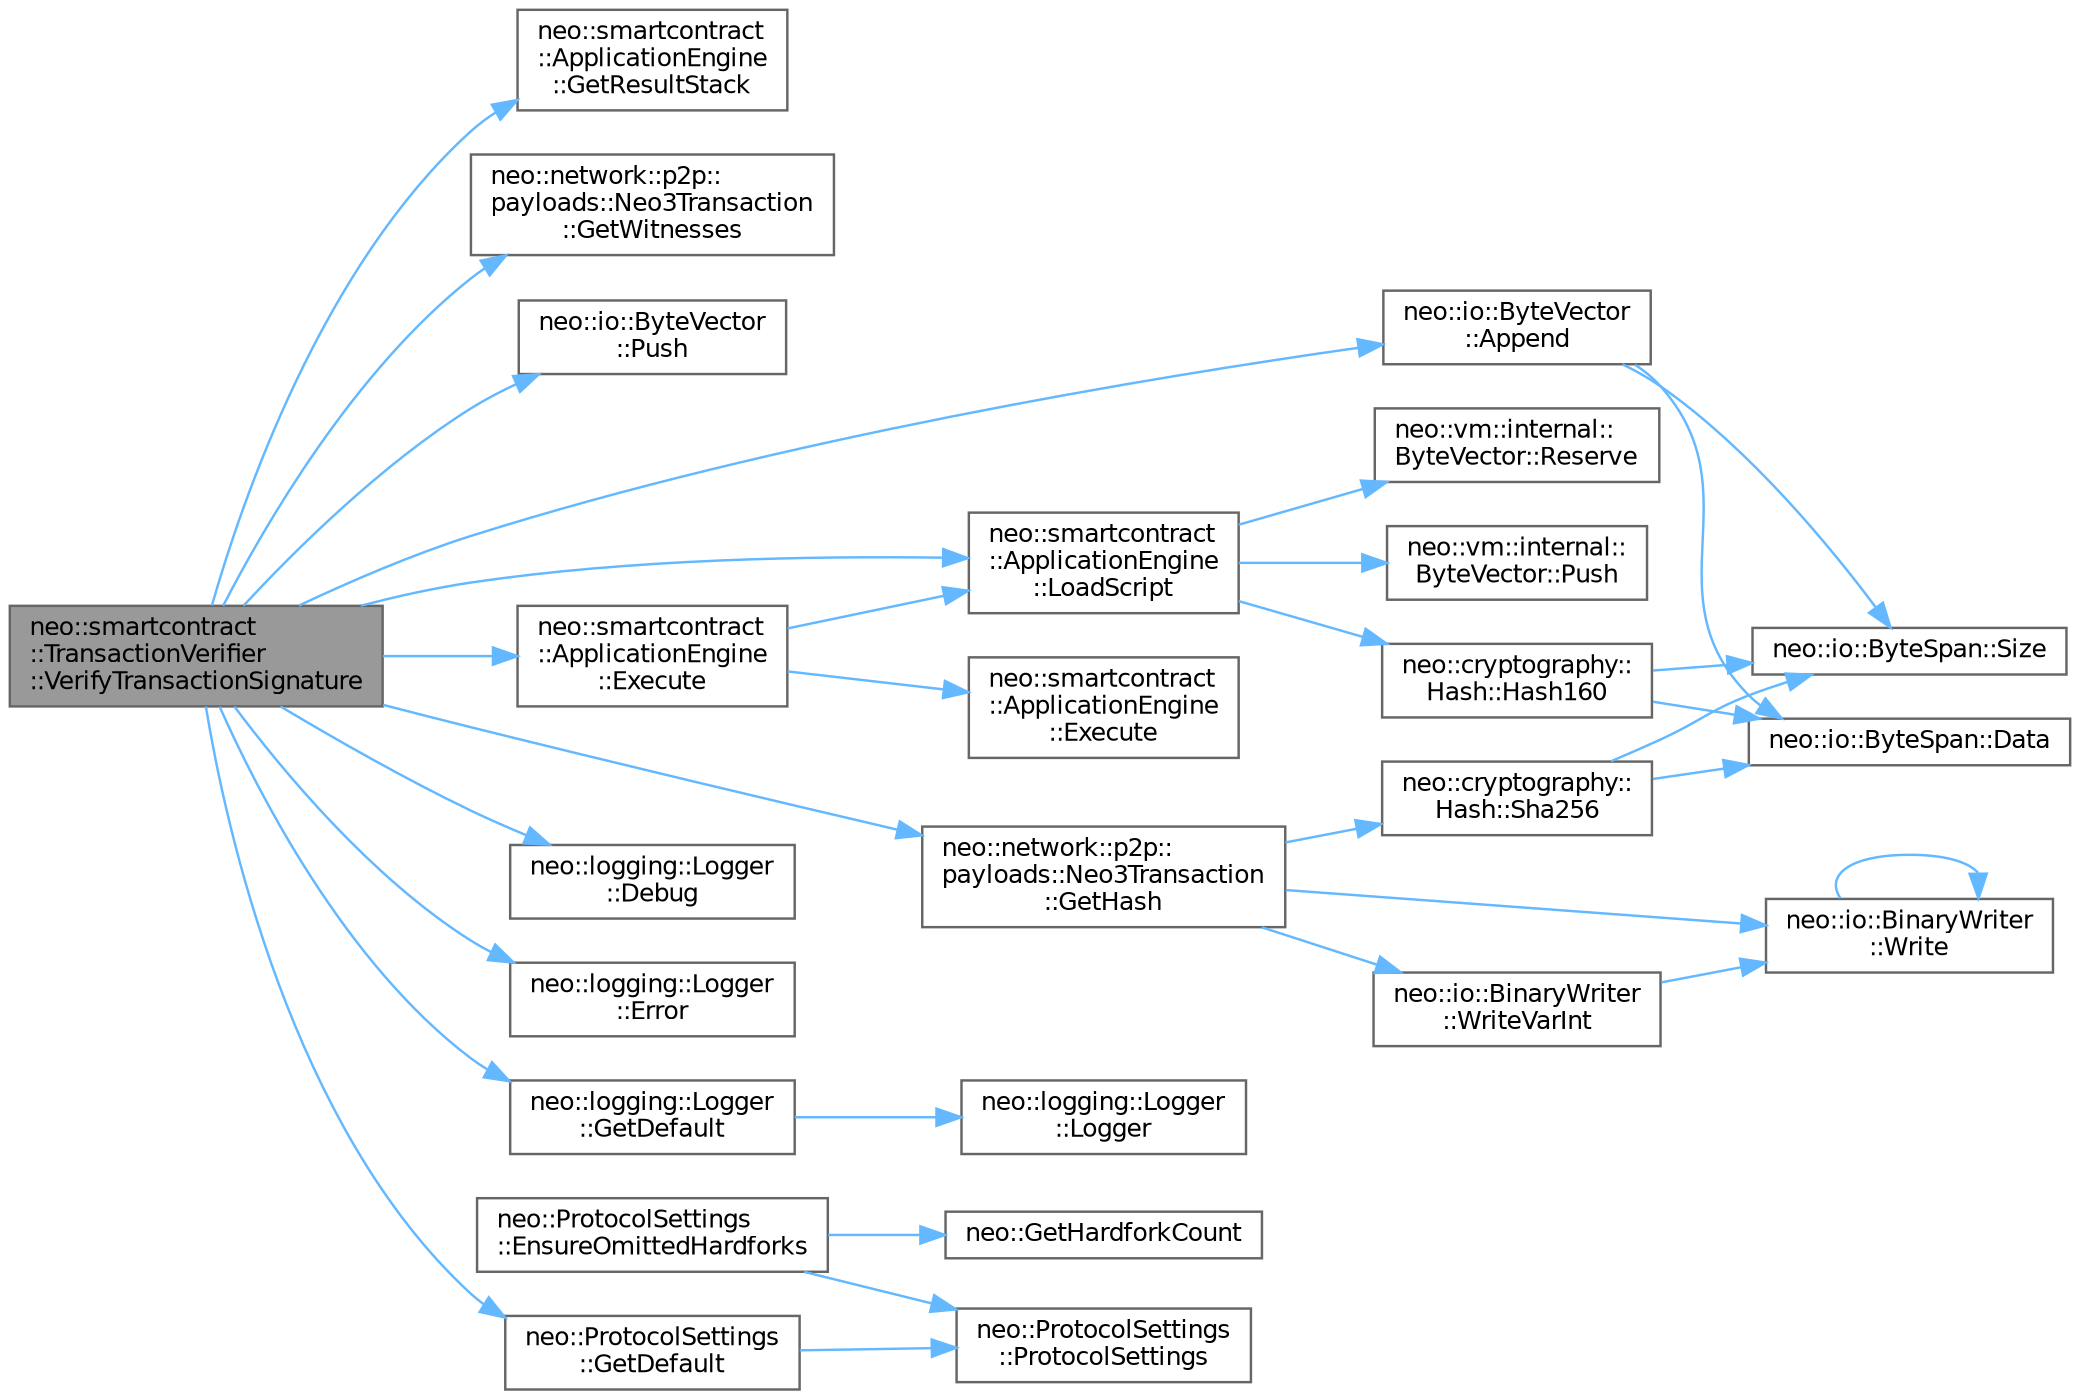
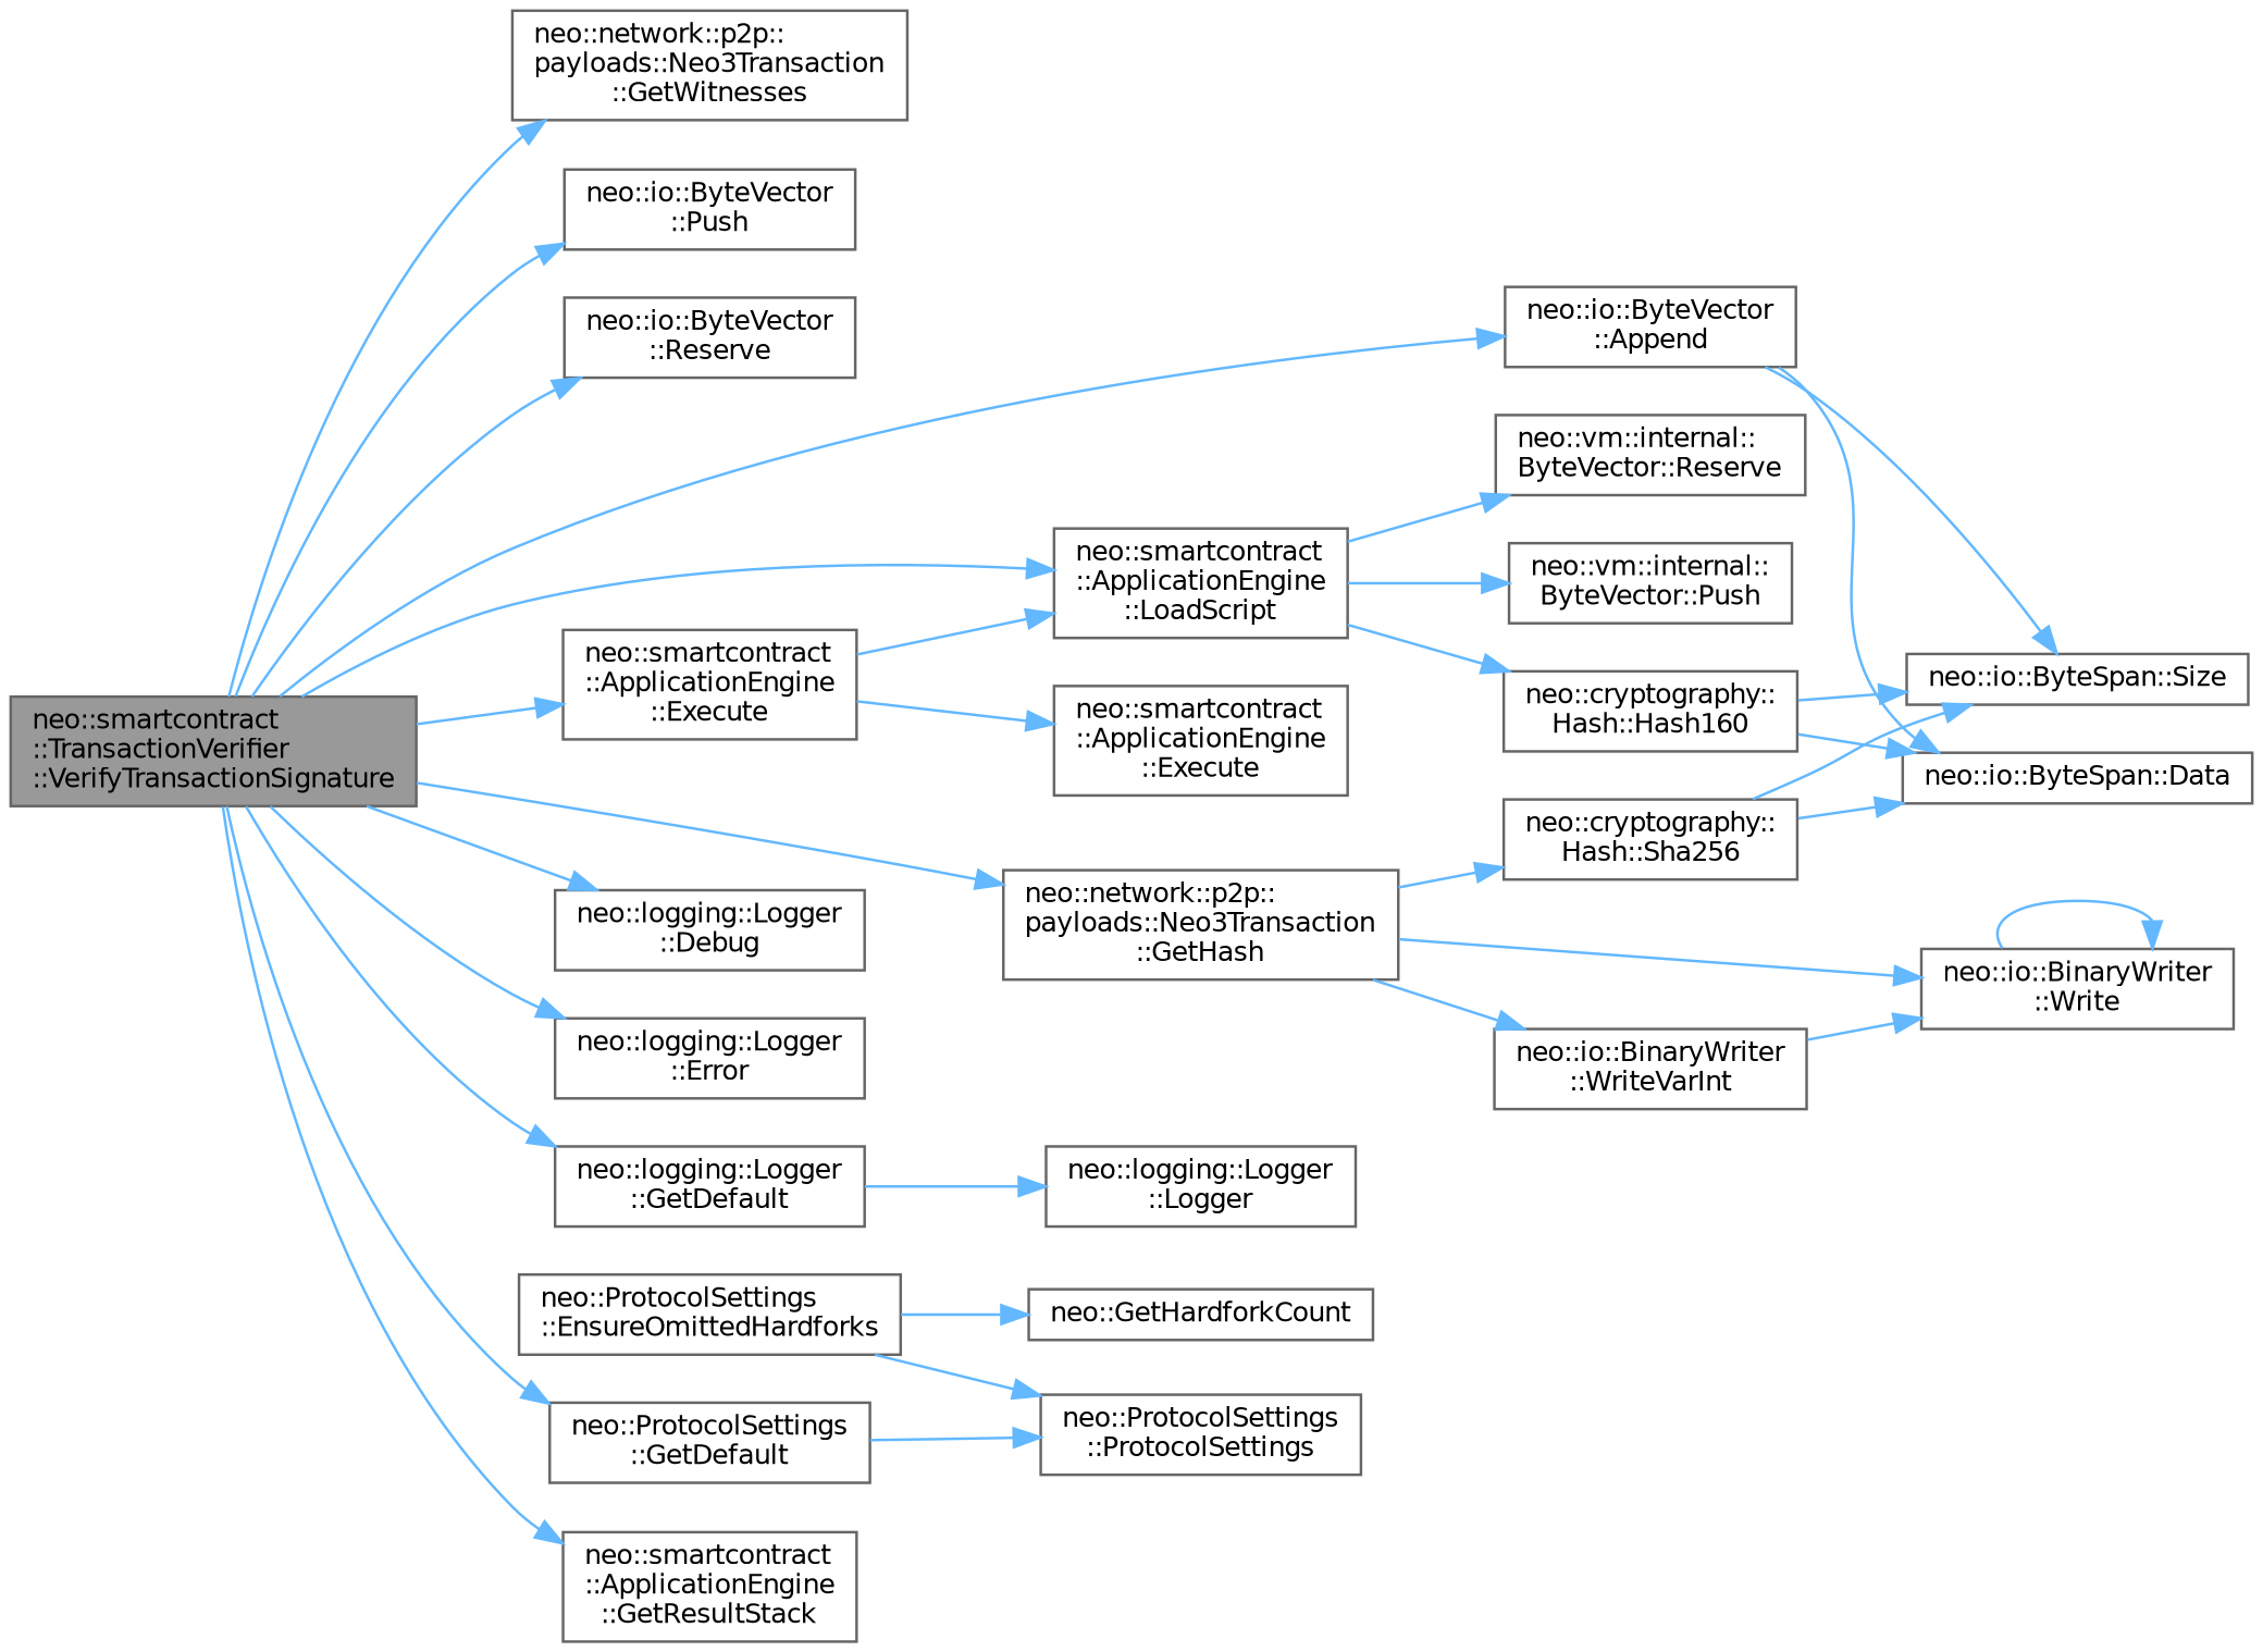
  digraph {
    rankdir=LR
    node [color=grey40 fillcolor=white fontname=Helvetica fontsize=10 shape=box style=filled]
    edge [color=steelblue1 fontname=Helvetica fontsize=10 labelfontname=Helvetica labelfontsize=10 style=solid]
    n1 [color=gray40 fillcolor=grey60 fontcolor=black height=0.2 label="neo::smartcontract\l::TransactionVerifier\l::VerifyTransactionSignature" width=0.4]
    n2 [height=0.2 label="neo::io::ByteVector\l::Append" width=0.4]
    n3 [height=0.2 label="neo::logging::Logger\l::Debug" width=0.4]
    n4 [height=0.2 label="neo::logging::Logger\l::Error" width=0.4]
    n5 [height=0.2 label="neo::smartcontract\l::ApplicationEngine\l::Execute" width=0.4]
    n6 [height=0.2 label="neo::smartcontract\l::ApplicationEngine\l::LoadScript" width=0.4]
    n7 [height=0.2 label="neo::logging::Logger\l::GetDefault" width=0.4]
    n8 [height=0.2 label="neo::ProtocolSettings\l::GetDefault" width=0.4]
    n9 [height=0.2 label="neo::network::p2p::\lpayloads::Neo3Transaction\l::GetHash" width=0.4]
    n10 [height=0.2 label="neo::smartcontract\l::ApplicationEngine\l::GetResultStack" width=0.4]
    n11 [height=0.2 label="neo::network::p2p::\lpayloads::Neo3Transaction\l::GetWitnesses" width=0.4]
    n12 [height=0.2 label="neo::io::ByteVector\l::Push" width=0.4]
+   n13 [height=0.2 label="neo::io::ByteVector\l::Reserve" width=0.4]
    n14 [height=0.2 label="neo::io::ByteSpan::Data" width=0.4]
    n15 [height=0.2 label="neo::io::ByteSpan::Size" width=0.4]
    n16 [height=0.2 label="neo::smartcontract\l::ApplicationEngine\l::Execute" width=0.4]
    n17 [height=0.2 label="neo::cryptography::\lHash::Hash160" width=0.4]
    n18 [height=0.2 label="neo::vm::internal::\lByteVector::Push" width=0.4]
    n19 [height=0.2 label="neo::vm::internal::\lByteVector::Reserve" width=0.4]
    n20 [height=0.2 label="neo::logging::Logger\l::Logger" width=0.4]
    n21 [height=0.2 label="neo::ProtocolSettings\l::ProtocolSettings" width=0.4]
    n22 [height=0.2 label="neo::cryptography::\lHash::Sha256" width=0.4]
    n23 [height=0.2 label="neo::io::BinaryWriter\l::Write" width=0.4]
    n24 [height=0.2 label="neo::io::BinaryWriter\l::WriteVarInt" width=0.4]
    n25 [height=0.2 label="neo::ProtocolSettings\l::EnsureOmittedHardforks" width=0.4]
    n26 [height=0.2 label="neo::GetHardforkCount" width=0.4]
    n1 -> n2
    n1 -> n3
    n1 -> n4
    n1 -> n5
    n1 -> n6
    n1 -> n7
    n1 -> n8
    n1 -> n9
    n1 -> n10
    n1 -> n11
    n1 -> n12
+   n1 -> n13
    n2 -> n14
    n2 -> n15
    n5 -> n6
    n5 -> n16
    n6 -> n17
    n6 -> n18
    n6 -> n19
    n7 -> n20
    n8 -> n21
    n9 -> n22
    n9 -> n23
    n9 -> n24
    n17 -> n14
    n17 -> n15
    n22 -> n14
    n22 -> n15
    n23 -> n23
    n24 -> n23
    n25 -> n21
    n25 -> n26
  }
